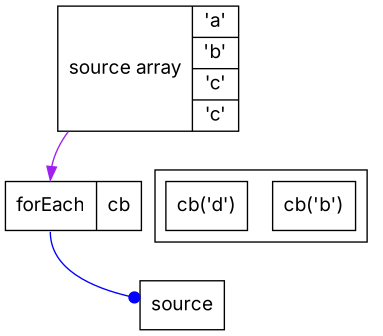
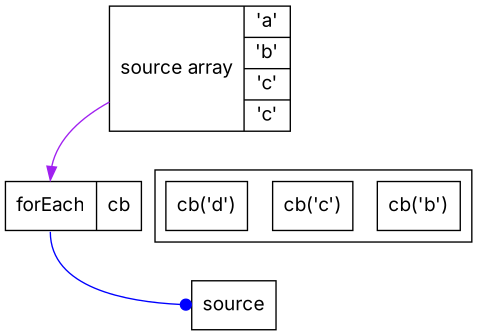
  digraph {
    fontname=Inter
    rankdir=TB
    node [fontname=Inter shape=record]
    edge [fontname=Inter]
    n1 [label="cb('b')"]
+   n2 [label="cb('c')"]
    n3 [label="cb('d')"]
    n4 [label=source]
    n5 [label="source array | {<f1> 'a' | <f2> 'b' | <f3> 'c' | <f4> 'c'}"]
    n6 [label="<f1> forEach | <f2> cb"]
    subgraph cluster_1 {
      rank=same
      n1
+     n2
      n3
    }
    n1 -> n4 [style=invis]
    n5 -> n1 [style=invis tailport=f2]
    n5 -> n6 [arrowhead=normal color=purple headport=f1]
    n6 -> n4 [arrowhead=dot color=blue tailport=f1]
  }
